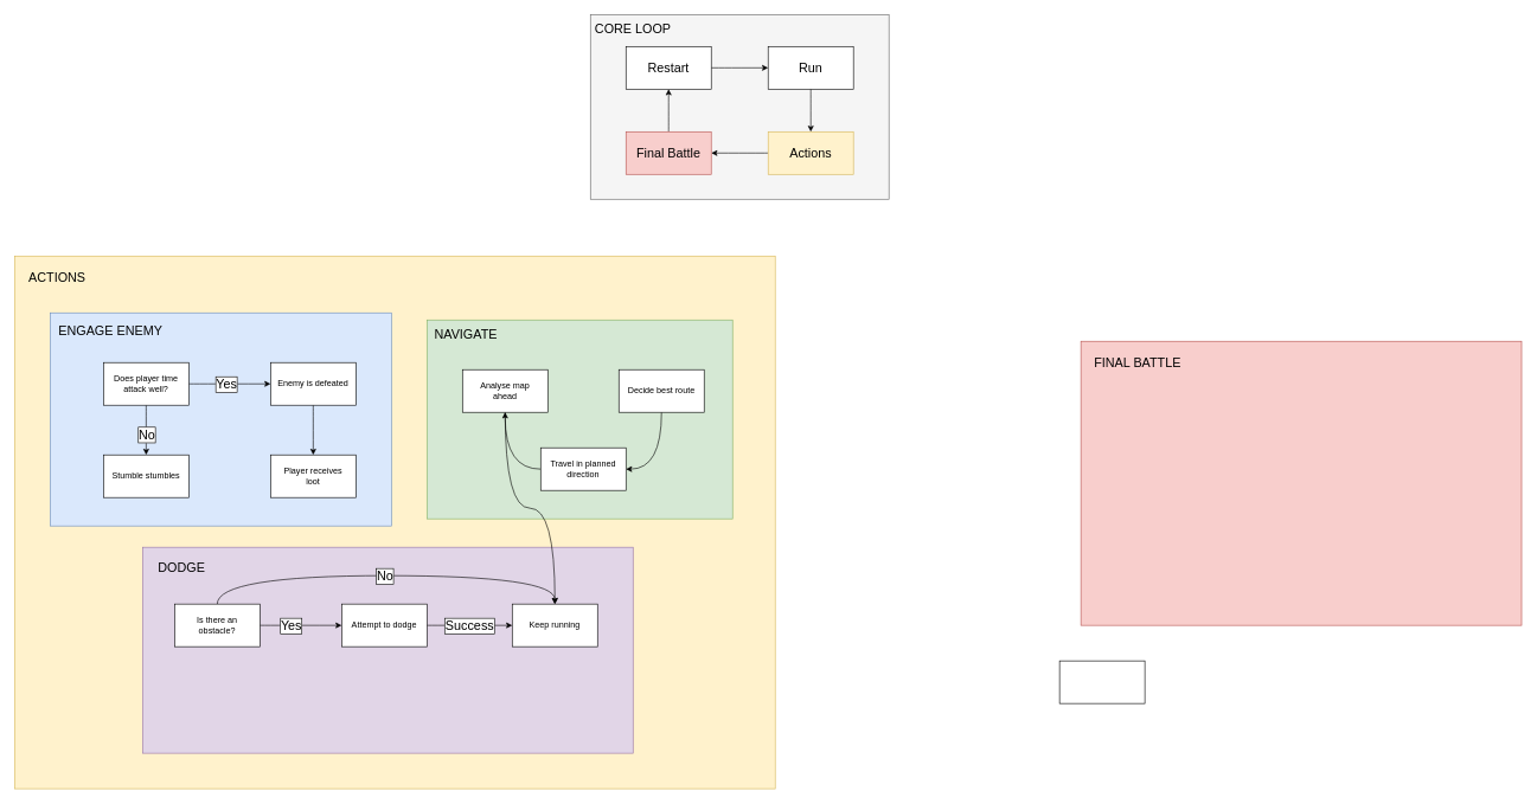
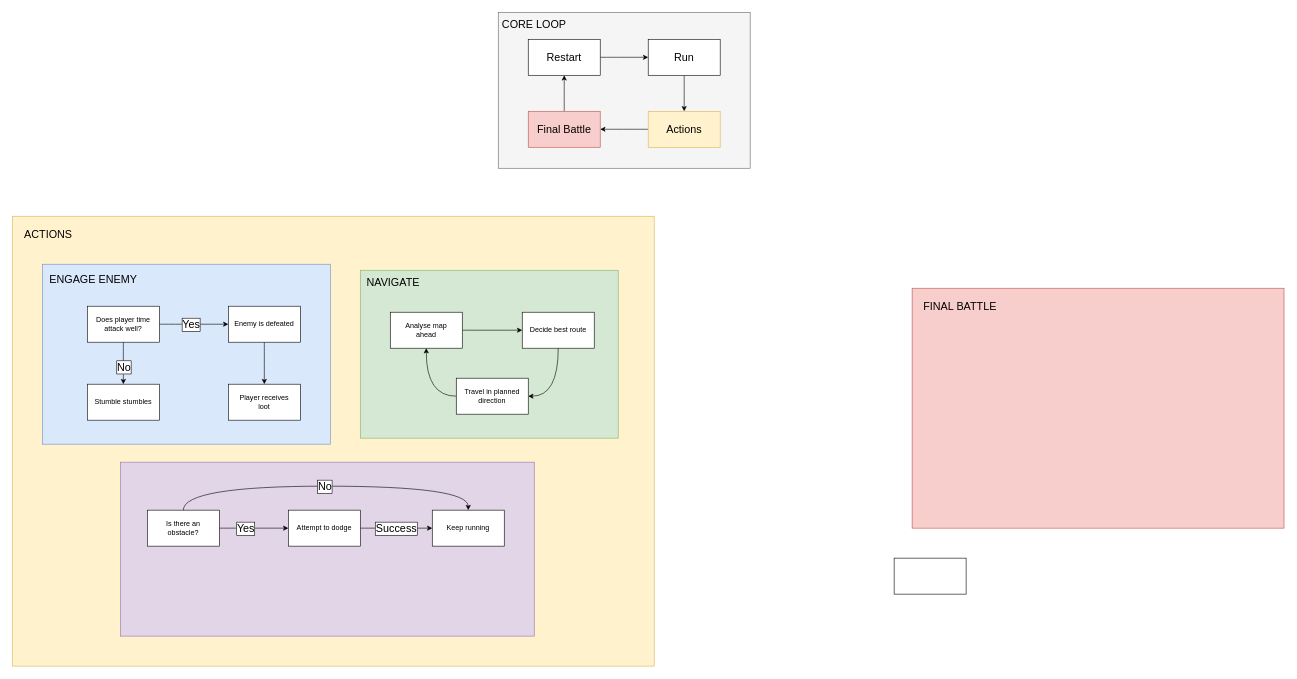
  <mxCell id="0" />
  <mxCell id="1" parent="0" />
  <mxCell id="2" value="" style="rounded=0;whiteSpace=wrap;html=1;fillColor=#fff2cc;strokeColor=#d6b656;" vertex="1" parent="1"><mxGeometry x="20" y="360" width="1070" height="750" as="geometry" /></mxCell>
  <mxCell id="3" value="" style="rounded=0;whiteSpace=wrap;html=1;fillColor=#e1d5e7;strokeColor=#9673a6;" vertex="1" parent="1"><mxGeometry x="200" y="770" width="690" height="290" as="geometry" /></mxCell>
  <mxCell id="4" value="" style="rounded=0;whiteSpace=wrap;html=1;fontSize=18;fillColor=#f5f5f5;strokeColor=#666666;labelPosition=center;verticalLabelPosition=middle;align=center;verticalAlign=middle;labelBackgroundColor=none;labelBorderColor=none;fontColor=#333333;" vertex="1" parent="1"><mxGeometry x="830" y="20" width="420" height="260" as="geometry" /></mxCell>
  <mxCell id="5" style="edgeStyle=orthogonalEdgeStyle;curved=1;orthogonalLoop=1;jettySize=auto;html=1;entryX=0.5;entryY=0;entryDx=0;entryDy=0;fontSize=19;" edge="1" parent="1" source="6" target="8"><mxGeometry relative="1" as="geometry" /></mxCell>
  <mxCell id="6" value="Run" style="rounded=0;whiteSpace=wrap;html=1;fontSize=18;" vertex="1" parent="1"><mxGeometry x="1080" y="65" width="120" height="60" as="geometry" /></mxCell>
  <mxCell id="7" style="edgeStyle=orthogonalEdgeStyle;curved=1;orthogonalLoop=1;jettySize=auto;html=1;fontSize=19;" edge="1" parent="1" source="8" target="12"><mxGeometry relative="1" as="geometry" /></mxCell>
  <mxCell id="8" value="Actions" style="rounded=0;whiteSpace=wrap;html=1;fontSize=18;fillColor=#fff2cc;strokeColor=#d6b656;" vertex="1" parent="1"><mxGeometry x="1080" y="185" width="120" height="60" as="geometry" /></mxCell>
  <mxCell id="9" style="edgeStyle=orthogonalEdgeStyle;curved=1;orthogonalLoop=1;jettySize=auto;html=1;entryX=0;entryY=0.5;entryDx=0;entryDy=0;fontSize=19;" edge="1" parent="1" source="10" target="6"><mxGeometry relative="1" as="geometry" /></mxCell>
  <mxCell id="10" value="Restart" style="rounded=0;whiteSpace=wrap;html=1;fontSize=18;" vertex="1" parent="1"><mxGeometry x="880" y="65" width="120" height="60" as="geometry" /></mxCell>
  <mxCell id="11" style="edgeStyle=orthogonalEdgeStyle;curved=1;orthogonalLoop=1;jettySize=auto;html=1;entryX=0.5;entryY=1;entryDx=0;entryDy=0;fontSize=19;" edge="1" parent="1" source="12" target="10"><mxGeometry relative="1" as="geometry" /></mxCell>
  <mxCell id="12" value="Final Battle" style="rounded=0;whiteSpace=wrap;html=1;fontSize=18;fillColor=#f8cecc;strokeColor=#b85450;" vertex="1" parent="1"><mxGeometry x="880" y="185" width="120" height="60" as="geometry" /></mxCell>
  <mxCell id="13" style="edgeStyle=orthogonalEdgeStyle;curved=1;orthogonalLoop=1;jettySize=auto;html=1;exitX=1;exitY=0.5;exitDx=0;exitDy=0;entryX=0;entryY=0.5;entryDx=0;entryDy=0;fontSize=18;" edge="1" parent="1" source="15" target="44"><mxGeometry relative="1" as="geometry" /></mxCell>
  <mxCell id="14" value="Success" style="edgeLabel;html=1;align=center;verticalAlign=middle;resizable=0;points=[];fontSize=18;labelBorderColor=#000000;" vertex="1" connectable="0" parent="13"><mxGeometry x="-0.194" y="-3" relative="1" as="geometry"><mxPoint x="11.72" y="-3" as="offset" /></mxGeometry></mxCell>
  <mxCell id="15" value="Attempt to dodge" style="rounded=0;whiteSpace=wrap;html=1;" vertex="1" parent="1"><mxGeometry x="480" y="850" width="120" height="60" as="geometry" /></mxCell>
  <mxCell id="16" value="" style="rounded=0;whiteSpace=wrap;html=1;fillColor=#dae8fc;strokeColor=#6c8ebf;" vertex="1" parent="1"><mxGeometry x="70" y="440" width="480" height="300" as="geometry" /></mxCell>
  <mxCell id="17" style="edgeStyle=orthogonalEdgeStyle;curved=1;orthogonalLoop=1;jettySize=auto;html=1;exitX=1;exitY=0.5;exitDx=0;exitDy=0;fontSize=18;" edge="1" parent="1" source="21" target="15"><mxGeometry relative="1" as="geometry" /></mxCell>
  <mxCell id="18" value="Yes" style="edgeLabel;html=1;align=center;verticalAlign=middle;resizable=0;points=[];fontSize=18;labelBorderColor=#000000;" vertex="1" connectable="0" parent="17"><mxGeometry x="-0.275" relative="1" as="geometry"><mxPoint x="1" as="offset" /></mxGeometry></mxCell>
  <mxCell id="19" style="edgeStyle=orthogonalEdgeStyle;curved=1;orthogonalLoop=1;jettySize=auto;html=1;exitX=0.5;exitY=0;exitDx=0;exitDy=0;entryX=0.5;entryY=0;entryDx=0;entryDy=0;fontSize=18;" edge="1" parent="1" source="21" target="44"><mxGeometry relative="1" as="geometry"><Array as="points"><mxPoint x="305" y="810" /><mxPoint x="780" y="810" /></Array></mxGeometry></mxCell>
  <mxCell id="20" value="No" style="edgeLabel;html=1;align=center;verticalAlign=middle;resizable=0;points=[];fontSize=18;labelBorderColor=#000000;" vertex="1" connectable="0" parent="19"><mxGeometry x="-0.072" relative="1" as="geometry"><mxPoint x="17.76" as="offset" /></mxGeometry></mxCell>
  <mxCell id="21" value="Is there an&lt;br&gt;obstacle?" style="rounded=0;whiteSpace=wrap;html=1;" vertex="1" parent="1"><mxGeometry x="245" y="850" width="120" height="60" as="geometry" /></mxCell>
  <mxCell id="22" value="CORE LOOP" style="text;html=1;strokeColor=none;fillColor=none;align=center;verticalAlign=middle;whiteSpace=wrap;rounded=0;labelBackgroundColor=none;fontSize=18;" vertex="1" parent="1"><mxGeometry x="820" y="30" width="140" height="20" as="geometry" /></mxCell>
  <mxCell id="23" value="ENGAGE ENEMY" style="text;html=1;strokeColor=none;fillColor=none;align=center;verticalAlign=middle;whiteSpace=wrap;rounded=0;labelBackgroundColor=none;fontSize=18;" vertex="1" parent="1"><mxGeometry x="80" y="450" width="150" height="30" as="geometry" /></mxCell>
  <mxCell id="24" style="edgeStyle=orthogonalEdgeStyle;curved=1;orthogonalLoop=1;jettySize=auto;html=1;entryX=0;entryY=0.5;entryDx=0;entryDy=0;fontSize=18;" edge="1" parent="1" source="28" target="30"><mxGeometry relative="1" as="geometry" /></mxCell>
  <mxCell id="25" value="Yes" style="edgeLabel;html=1;align=center;verticalAlign=middle;resizable=0;points=[];fontSize=18;labelBorderColor=#000000;" vertex="1" connectable="0" parent="24"><mxGeometry x="-0.161" y="2" relative="1" as="geometry"><mxPoint x="4.17" y="2" as="offset" /></mxGeometry></mxCell>
  <mxCell id="26" style="edgeStyle=orthogonalEdgeStyle;curved=1;orthogonalLoop=1;jettySize=auto;html=1;exitX=0.5;exitY=1;exitDx=0;exitDy=0;entryX=0.5;entryY=0;entryDx=0;entryDy=0;fontSize=18;" edge="1" parent="1" source="28" target="32"><mxGeometry relative="1" as="geometry" /></mxCell>
  <mxCell id="27" value="No" style="edgeLabel;html=1;align=center;verticalAlign=middle;resizable=0;points=[];fontSize=18;labelBorderColor=#000000;" vertex="1" connectable="0" parent="26"><mxGeometry x="-0.236" y="1" relative="1" as="geometry"><mxPoint x="-1" y="14.17" as="offset" /></mxGeometry></mxCell>
  <mxCell id="28" value="Does player time&lt;br&gt;attack well?" style="rounded=0;whiteSpace=wrap;html=1;" vertex="1" parent="1"><mxGeometry x="145" y="510" width="120" height="60" as="geometry" /></mxCell>
  <mxCell id="29" style="edgeStyle=orthogonalEdgeStyle;curved=1;orthogonalLoop=1;jettySize=auto;html=1;entryX=0.5;entryY=0;entryDx=0;entryDy=0;fontSize=18;" edge="1" parent="1" source="30" target="33"><mxGeometry relative="1" as="geometry" /></mxCell>
  <mxCell id="30" value="Enemy is defeated" style="rounded=0;whiteSpace=wrap;html=1;" vertex="1" parent="1"><mxGeometry x="380" y="510" width="120" height="60" as="geometry" /></mxCell>
  <mxCell id="31" value="ACTIONS" style="text;html=1;strokeColor=none;fillColor=none;align=center;verticalAlign=middle;whiteSpace=wrap;rounded=0;labelBackgroundColor=none;fontSize=18;" vertex="1" parent="1"><mxGeometry x="30" y="380" width="100" height="20" as="geometry" /></mxCell>
  <mxCell id="32" value="Stumble stumbles" style="rounded=0;whiteSpace=wrap;html=1;" vertex="1" parent="1"><mxGeometry x="145" y="640" width="120" height="60" as="geometry" /></mxCell>
  <mxCell id="33" value="Player receives&lt;br&gt;loot" style="rounded=0;whiteSpace=wrap;html=1;" vertex="1" parent="1"><mxGeometry x="380" y="640" width="120" height="60" as="geometry" /></mxCell>
  <mxCell id="34" value="" style="rounded=0;whiteSpace=wrap;html=1;fillColor=#d5e8d4;strokeColor=#82b366;" vertex="1" parent="1"><mxGeometry x="600" y="450" width="430" height="280" as="geometry" /></mxCell>
  <mxCell id="35" value="NAVIGATE" style="text;html=1;strokeColor=none;fillColor=none;align=center;verticalAlign=middle;whiteSpace=wrap;rounded=0;labelBackgroundColor=none;fontSize=18;" vertex="1" parent="1"><mxGeometry x="600" y="460" width="110" height="20" as="geometry" /></mxCell>
- <mxCell id="36" style="edgeStyle=orthogonalEdgeStyle;curved=1;orthogonalLoop=1;jettySize=auto;html=1;fontSize=18;" edge="1" parent="1" source="37" target="44"><mxGeometry relative="1" as="geometry" /></mxCell>
+ <mxCell id="36" style="edgeStyle=orthogonalEdgeStyle;curved=1;orthogonalLoop=1;jettySize=auto;html=1;entryX=0;entryY=0.5;entryDx=0;entryDy=0;fontSize=18;" edge="1" parent="1" source="37" target="39"><mxGeometry relative="1" as="geometry" /></mxCell>
  <mxCell id="37" value="Analyse map&lt;br&gt;ahead" style="rounded=0;whiteSpace=wrap;html=1;" vertex="1" parent="1"><mxGeometry x="650" y="520" width="120" height="60" as="geometry" /></mxCell>
  <mxCell id="38" style="edgeStyle=orthogonalEdgeStyle;curved=1;orthogonalLoop=1;jettySize=auto;html=1;exitX=0.5;exitY=1;exitDx=0;exitDy=0;entryX=1;entryY=0.5;entryDx=0;entryDy=0;fontSize=18;" edge="1" parent="1" source="39" target="41"><mxGeometry relative="1" as="geometry" /></mxCell>
  <mxCell id="39" value="Decide best route" style="rounded=0;whiteSpace=wrap;html=1;" vertex="1" parent="1"><mxGeometry x="870" y="520" width="120" height="60" as="geometry" /></mxCell>
  <mxCell id="40" style="edgeStyle=orthogonalEdgeStyle;curved=1;orthogonalLoop=1;jettySize=auto;html=1;exitX=0;exitY=0.5;exitDx=0;exitDy=0;entryX=0.5;entryY=1;entryDx=0;entryDy=0;fontSize=18;" edge="1" parent="1" source="41" target="37"><mxGeometry relative="1" as="geometry" /></mxCell>
  <mxCell id="41" value="Travel in planned&lt;br&gt;direction" style="rounded=0;whiteSpace=wrap;html=1;" vertex="1" parent="1"><mxGeometry x="760" y="630" width="120" height="60" as="geometry" /></mxCell>
- <mxCell id="42" value="DODGE" style="text;html=1;strokeColor=none;fillColor=none;align=center;verticalAlign=middle;whiteSpace=wrap;rounded=0;labelBackgroundColor=none;fontSize=18;" vertex="1" parent="1"><mxGeometry x="200" y="790" width="110" height="20" as="geometry" /></mxCell>
  <mxCell id="43" value="" style="rounded=0;whiteSpace=wrap;html=1;" vertex="1" parent="1"><mxGeometry x="1490" y="930" width="120" height="60" as="geometry" /></mxCell>
  <mxCell id="44" value="Keep running" style="rounded=0;whiteSpace=wrap;html=1;" vertex="1" parent="1"><mxGeometry x="720" y="850" width="120" height="60" as="geometry" /></mxCell>
  <mxCell id="45" value="" style="rounded=0;whiteSpace=wrap;html=1;fillColor=#f8cecc;strokeColor=#b85450;" vertex="1" parent="1"><mxGeometry x="1520" y="480" width="620" height="400" as="geometry" /></mxCell>
  <mxCell id="46" value="FINAL BATTLE" style="text;html=1;strokeColor=none;fillColor=none;align=center;verticalAlign=middle;whiteSpace=wrap;rounded=0;labelBackgroundColor=none;fontSize=18;" vertex="1" parent="1"><mxGeometry x="1500" y="500" width="200" height="20" as="geometry" /></mxCell>
